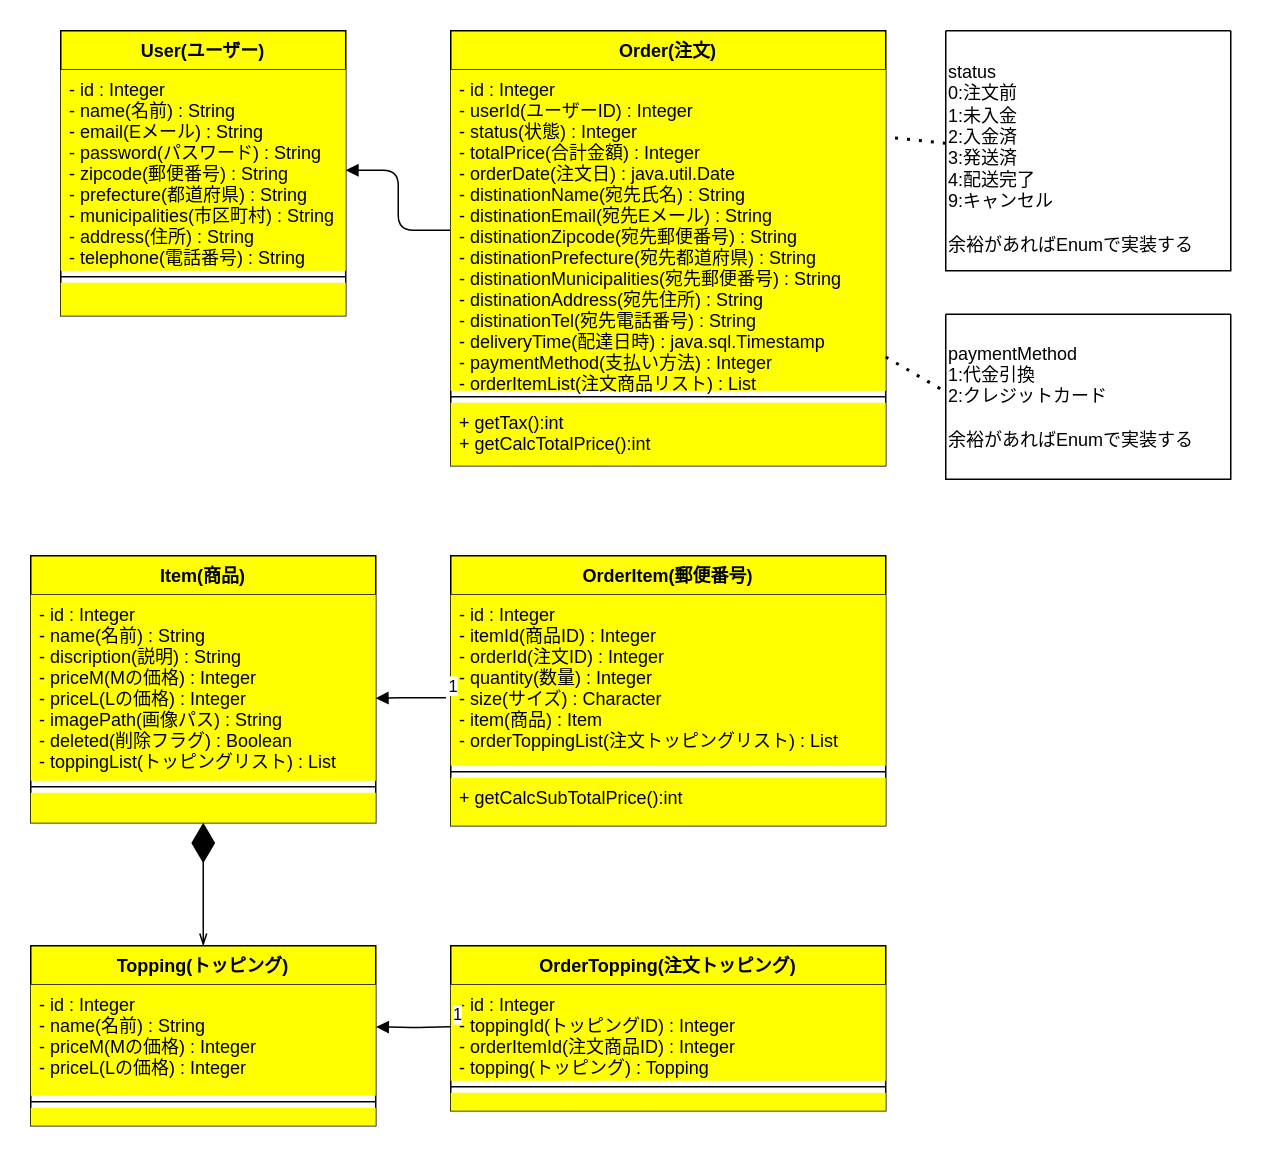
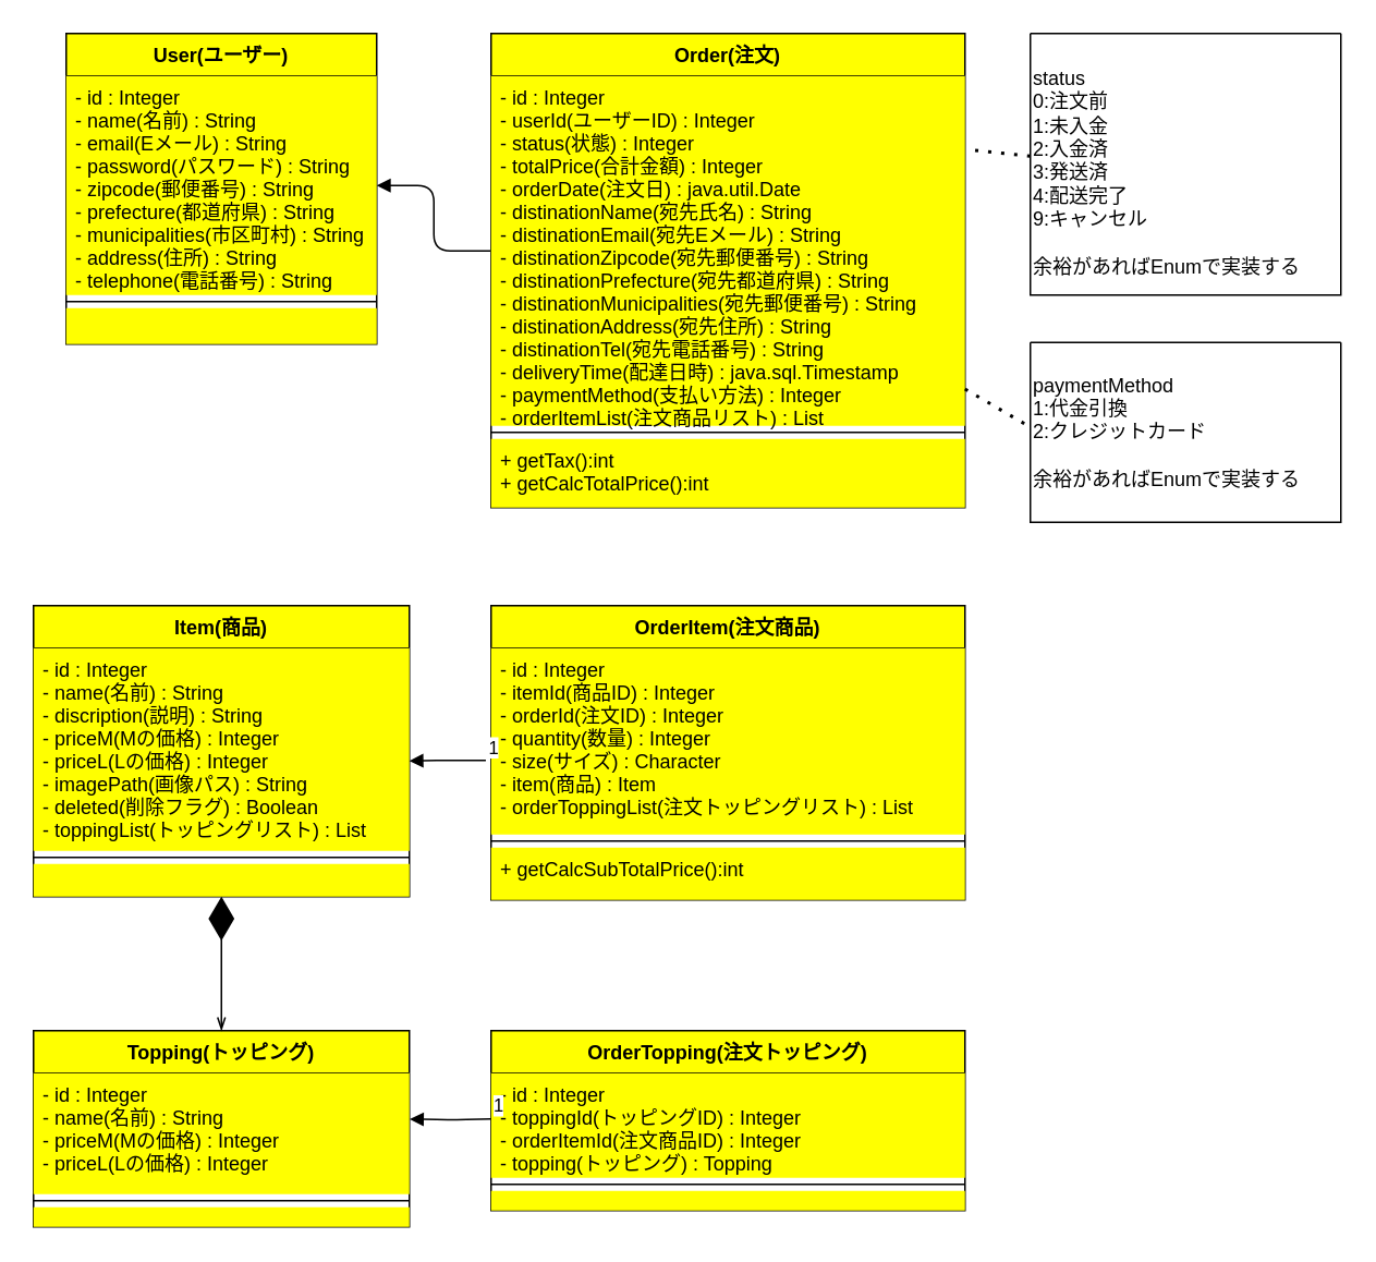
  <mxCell id="0" />
  <mxCell id="1" parent="0" />
  <mxCell id="2" value="name" style="endArrow=block;endFill=1;edgeStyle=orthogonalEdgeStyle;align=left;verticalAlign=top;entryX=1;entryY=0.5;entryDx=0;entryDy=0;exitX=0;exitY=0.5;exitDx=0;exitDy=0;sketch=0;shadow=0;rounded=1;labelBackgroundColor=#ffffff;noLabel=1;fontColor=none;html=1;" parent="1" source="9" target="5" edge="1"><mxGeometry x="-1" relative="1" as="geometry"><mxPoint x="240" y="180" as="sourcePoint" /><mxPoint x="400" y="180" as="targetPoint" /></mxGeometry></mxCell>
  <mxCell id="3" value="1" style="edgeLabel;resizable=0;html=1;align=left;verticalAlign=bottom;fillColor=#FFFF00;" parent="2" connectable="0" vertex="1"><mxGeometry x="-1" relative="1" as="geometry" /></mxCell>
  <mxCell id="4" value="User(ユーザー)" style="swimlane;fontStyle=1;align=center;verticalAlign=top;childLayout=stackLayout;horizontal=1;startSize=26;horizontalStack=0;resizeParent=1;resizeParentMax=0;resizeLast=0;collapsible=1;marginBottom=0;fillColor=#FFFF00;" parent="1" vertex="1"><mxGeometry x="40" y="20" width="190" height="190" as="geometry" /></mxCell>
  <mxCell id="5" value="- id : Integer&#10;- name(名前) : String &#10;- email(Eメール) : String&#10;- password(パスワード) : String&#10;- zipcode(郵便番号) : String&#10;- prefecture(都道府県) : String&#10;- municipalities(市区町村) : String&#10;- address(住所) : String&#10;- telephone(電話番号) : String&#10;" style="text;strokeColor=none;fillColor=#FFFF00;align=left;verticalAlign=top;spacingLeft=4;spacingRight=4;overflow=hidden;rotatable=0;points=[[0,0.5],[1,0.5]];portConstraint=eastwest;" parent="4" vertex="1"><mxGeometry y="26" width="190" height="134" as="geometry" /></mxCell>
  <mxCell id="6" value="" style="line;strokeWidth=1;fillColor=#FFFF00;align=left;verticalAlign=middle;spacingTop=-1;spacingLeft=3;spacingRight=3;rotatable=0;labelPosition=right;points=[];portConstraint=eastwest;" parent="4" vertex="1"><mxGeometry y="160" width="190" height="8" as="geometry" /></mxCell>
  <mxCell id="7" value="" style="text;strokeColor=none;fillColor=#FFFF00;align=left;verticalAlign=top;spacingLeft=4;spacingRight=4;overflow=hidden;rotatable=0;points=[[0,0.5],[1,0.5]];portConstraint=eastwest;" parent="4" vertex="1"><mxGeometry y="168" width="190" height="22" as="geometry" /></mxCell>
  <mxCell id="8" value="Order(注文)" style="swimlane;fontStyle=1;align=center;verticalAlign=top;childLayout=stackLayout;horizontal=1;startSize=26;horizontalStack=0;resizeParent=1;resizeParentMax=0;resizeLast=0;collapsible=1;marginBottom=0;fillColor=#FFFF00;" parent="1" vertex="1"><mxGeometry x="300" y="20" width="290" height="290" as="geometry" /></mxCell>
  <mxCell id="9" value="- id : Integer&#10;- userId(ユーザーID) : Integer &#10;- status(状態) : Integer&#10;- totalPrice(合計金額) : Integer&#10;- orderDate(注文日) : java.util.Date&#10;- distinationName(宛先氏名) : String&#10;- distinationEmail(宛先Eメール) : String&#10;- distinationZipcode(宛先郵便番号) : String&#10;- distinationPrefecture(宛先都道府県) : String&#10;- distinationMunicipalities(宛先郵便番号) : String&#10;- distinationAddress(宛先住所) : String&#10;- distinationTel(宛先電話番号) : String&#10;- deliveryTime(配達日時) : java.sql.Timestamp&#10;- paymentMethod(支払い方法) : Integer&#10;- orderItemList(注文商品リスト) : List" style="text;strokeColor=none;fillColor=#FFFF00;align=left;verticalAlign=top;spacingLeft=4;spacingRight=4;overflow=hidden;rotatable=0;points=[[0,0.5],[1,0.5]];portConstraint=eastwest;" parent="8" vertex="1"><mxGeometry y="26" width="290" height="214" as="geometry" /></mxCell>
  <mxCell id="10" value="" style="line;strokeWidth=1;fillColor=#FFFF00;align=left;verticalAlign=middle;spacingTop=-1;spacingLeft=3;spacingRight=3;rotatable=0;labelPosition=right;points=[];portConstraint=eastwest;" parent="8" vertex="1"><mxGeometry y="240" width="290" height="8" as="geometry" /></mxCell>
  <mxCell id="11" value="+ getTax():int&#10;+ getCalcTotalPrice():int&#10;" style="text;strokeColor=none;fillColor=#FFFF00;align=left;verticalAlign=top;spacingLeft=4;spacingRight=4;overflow=hidden;rotatable=0;points=[[0,0.5],[1,0.5]];portConstraint=eastwest;" parent="8" vertex="1"><mxGeometry y="248" width="290" height="42" as="geometry" /></mxCell>
- <mxCell id="12" value="OrderItem(郵便番号)" style="swimlane;fontStyle=1;align=center;verticalAlign=top;childLayout=stackLayout;horizontal=1;startSize=26;horizontalStack=0;resizeParent=1;resizeParentMax=0;resizeLast=0;collapsible=1;marginBottom=0;fillColor=#FFFF00;" parent="1" vertex="1"><mxGeometry x="300" y="370" width="290" height="180" as="geometry" /></mxCell>
+ <mxCell id="12" value="OrderItem(注文商品)" style="swimlane;fontStyle=1;align=center;verticalAlign=top;childLayout=stackLayout;horizontal=1;startSize=26;horizontalStack=0;resizeParent=1;resizeParentMax=0;resizeLast=0;collapsible=1;marginBottom=0;fillColor=#FFFF00;" parent="1" vertex="1"><mxGeometry x="300" y="370" width="290" height="180" as="geometry" /></mxCell>
  <mxCell id="13" value="- id : Integer&#10;- itemId(商品ID) : Integer &#10;- orderId(注文ID) : Integer&#10;- quantity(数量) : Integer&#10;- size(サイズ) : Character&#10;- item(商品) : Item&#10;- orderToppingList(注文トッピングリスト) : List" style="text;strokeColor=none;fillColor=#FFFF00;align=left;verticalAlign=top;spacingLeft=4;spacingRight=4;overflow=hidden;rotatable=0;points=[[0,0.5],[1,0.5]];portConstraint=eastwest;" parent="12" vertex="1"><mxGeometry y="26" width="290" height="114" as="geometry" /></mxCell>
  <mxCell id="14" value="" style="line;strokeWidth=1;fillColor=#FFFF00;align=left;verticalAlign=middle;spacingTop=-1;spacingLeft=3;spacingRight=3;rotatable=0;labelPosition=right;points=[];portConstraint=eastwest;" parent="12" vertex="1"><mxGeometry y="140" width="290" height="8" as="geometry" /></mxCell>
  <mxCell id="15" value="+ getCalcSubTotalPrice():int" style="text;strokeColor=none;fillColor=#FFFF00;align=left;verticalAlign=top;spacingLeft=4;spacingRight=4;overflow=hidden;rotatable=0;points=[[0,0.5],[1,0.5]];portConstraint=eastwest;" parent="12" vertex="1"><mxGeometry y="148" width="290" height="32" as="geometry" /></mxCell>
  <mxCell id="16" value="OrderTopping(注文トッピング)" style="swimlane;fontStyle=1;align=center;verticalAlign=top;childLayout=stackLayout;horizontal=1;startSize=26;horizontalStack=0;resizeParent=1;resizeParentMax=0;resizeLast=0;collapsible=1;marginBottom=0;fillColor=#FFFF00;" parent="1" vertex="1"><mxGeometry x="300" y="630" width="290" height="110" as="geometry" /></mxCell>
  <mxCell id="17" value="- id : Integer&#10;- toppingId(トッピングID) : Integer&#10;- orderItemId(注文商品ID) : Integer&#10;- topping(トッピング) : Topping" style="text;strokeColor=none;fillColor=#FFFF00;align=left;verticalAlign=top;spacingLeft=4;spacingRight=4;overflow=hidden;rotatable=0;points=[[0,0.5],[1,0.5]];portConstraint=eastwest;" parent="16" vertex="1"><mxGeometry y="26" width="290" height="64" as="geometry" /></mxCell>
  <mxCell id="18" value="" style="line;strokeWidth=1;fillColor=#FFFF00;align=left;verticalAlign=middle;spacingTop=-1;spacingLeft=3;spacingRight=3;rotatable=0;labelPosition=right;points=[];portConstraint=eastwest;" parent="16" vertex="1"><mxGeometry y="90" width="290" height="8" as="geometry" /></mxCell>
  <mxCell id="19" value="" style="text;strokeColor=none;fillColor=#FFFF00;align=left;verticalAlign=top;spacingLeft=4;spacingRight=4;overflow=hidden;rotatable=0;points=[[0,0.5],[1,0.5]];portConstraint=eastwest;" parent="16" vertex="1"><mxGeometry y="98" width="290" height="12" as="geometry" /></mxCell>
  <mxCell id="20" value="Item(商品)" style="swimlane;fontStyle=1;align=center;verticalAlign=top;childLayout=stackLayout;horizontal=1;startSize=26;horizontalStack=0;resizeParent=1;resizeParentMax=0;resizeLast=0;collapsible=1;marginBottom=0;fillColor=#FFFF00;" parent="1" vertex="1"><mxGeometry x="20" y="370" width="230" height="178" as="geometry" /></mxCell>
  <mxCell id="21" value="- id : Integer&#10;- name(名前) : String&#10;- discription(説明) : String&#10;- priceM(Mの価格) : Integer&#10;- priceL(Lの価格) : Integer&#10;- imagePath(画像パス) : String&#10;- deleted(削除フラグ) : Boolean&#10;- toppingList(トッピングリスト) : List" style="text;strokeColor=none;fillColor=#FFFF00;align=left;verticalAlign=top;spacingLeft=4;spacingRight=4;overflow=hidden;rotatable=0;points=[[0,0.5],[1,0.5]];portConstraint=eastwest;" parent="20" vertex="1"><mxGeometry y="26" width="230" height="124" as="geometry" /></mxCell>
  <mxCell id="22" value="name" style="endArrow=block;endFill=1;html=1;edgeStyle=orthogonalEdgeStyle;align=left;verticalAlign=top;exitX=-0.011;exitY=0.602;exitDx=0;exitDy=0;exitPerimeter=0;noLabel=1;fontColor=none;" parent="20" source="13" edge="1"><mxGeometry x="-1" relative="1" as="geometry"><mxPoint x="260" y="100" as="sourcePoint" /><mxPoint x="230" y="95" as="targetPoint" /></mxGeometry></mxCell>
  <mxCell id="23" value="1" style="edgeLabel;resizable=0;html=1;align=left;verticalAlign=bottom;fillColor=#FFFF00;" parent="22" connectable="0" vertex="1"><mxGeometry x="-1" relative="1" as="geometry" /></mxCell>
  <mxCell id="24" value="" style="line;strokeWidth=1;fillColor=#FFFF00;align=left;verticalAlign=middle;spacingTop=-1;spacingLeft=3;spacingRight=3;rotatable=0;labelPosition=right;points=[];portConstraint=eastwest;" parent="20" vertex="1"><mxGeometry y="150" width="230" height="8" as="geometry" /></mxCell>
  <mxCell id="25" value="" style="text;strokeColor=none;fillColor=#FFFF00;align=left;verticalAlign=top;spacingLeft=4;spacingRight=4;overflow=hidden;rotatable=0;points=[[0,0.5],[1,0.5]];portConstraint=eastwest;" parent="20" vertex="1"><mxGeometry y="158" width="230" height="20" as="geometry" /></mxCell>
  <mxCell id="26" value="Topping(トッピング)" style="swimlane;fontStyle=1;align=center;verticalAlign=top;childLayout=stackLayout;horizontal=1;startSize=26;horizontalStack=0;resizeParent=1;resizeParentMax=0;resizeLast=0;collapsible=1;marginBottom=0;fillColor=#FFFF00;" parent="1" vertex="1"><mxGeometry x="20" y="630" width="230" height="120" as="geometry" /></mxCell>
  <mxCell id="27" value="- id : Integer&#10;- name(名前) : String&#10;- priceM(Mの価格) : Integer&#10;- priceL(Lの価格) : Integer&#10;" style="text;strokeColor=none;fillColor=#FFFF00;align=left;verticalAlign=top;spacingLeft=4;spacingRight=4;overflow=hidden;rotatable=0;points=[[0,0.5],[1,0.5]];portConstraint=eastwest;" parent="26" vertex="1"><mxGeometry y="26" width="230" height="74" as="geometry" /></mxCell>
  <mxCell id="28" value="" style="line;strokeWidth=1;fillColor=#FFFF00;align=left;verticalAlign=middle;spacingTop=-1;spacingLeft=3;spacingRight=3;rotatable=0;labelPosition=right;points=[];portConstraint=eastwest;" parent="26" vertex="1"><mxGeometry y="100" width="230" height="8" as="geometry" /></mxCell>
  <mxCell id="29" value="" style="text;strokeColor=none;fillColor=#FFFF00;align=left;verticalAlign=top;spacingLeft=4;spacingRight=4;overflow=hidden;rotatable=0;points=[[0,0.5],[1,0.5]];portConstraint=eastwest;" parent="26" vertex="1"><mxGeometry y="108" width="230" height="12" as="geometry" /></mxCell>
  <mxCell id="30" value="name" style="endArrow=block;endFill=1;html=1;edgeStyle=orthogonalEdgeStyle;align=left;verticalAlign=top;entryX=1.001;entryY=0.38;entryDx=0;entryDy=0;entryPerimeter=0;noLabel=1;fontColor=none;" parent="1" target="27" edge="1"><mxGeometry x="-1" relative="1" as="geometry"><mxPoint x="300" y="684" as="sourcePoint" /><mxPoint x="230" y="670" as="targetPoint" /></mxGeometry></mxCell>
  <mxCell id="31" value="1" style="edgeLabel;resizable=0;html=1;align=left;verticalAlign=bottom;fillColor=#FFFF00;" parent="30" connectable="0" vertex="1"><mxGeometry x="-1" relative="1" as="geometry" /></mxCell>
  <mxCell id="32" value="" style="endArrow=diamondThin;endFill=1;endSize=24;html=1;startArrow=openThin;startFill=0;fillColor=#FFFF00;exitX=0.5;exitY=0;exitDx=0;exitDy=0;" parent="1" edge="1" target="25" source="26"><mxGeometry width="160" relative="1" as="geometry"><mxPoint x="130" y="630" as="sourcePoint" /><mxPoint x="130" y="572" as="targetPoint" /></mxGeometry></mxCell>
  <mxCell id="33" value="" style="swimlane;startSize=0;fontColor=none;fillColor=#FFCCFF;" parent="1" vertex="1"><mxGeometry x="630" y="20" width="190" height="160" as="geometry" /></mxCell>
  <mxCell id="34" value="status&lt;br&gt;0:注文前&lt;br&gt;1:未入金&lt;br&gt;&lt;div&gt;&lt;span&gt;2:入金済&lt;/span&gt;&lt;/div&gt;3:発送済&lt;br&gt;4:配送完了&lt;br&gt;9:キャンセル&lt;br&gt;&lt;br&gt;余裕があればEnumで実装する" style="text;html=1;align=left;verticalAlign=middle;resizable=0;points=[];autosize=1;strokeColor=none;fontColor=none;" parent="33" vertex="1"><mxGeometry y="15" width="190" height="140" as="geometry" /></mxCell>
  <mxCell id="35" value="" style="endArrow=none;dashed=1;html=1;dashPattern=1 3;strokeWidth=2;shadow=0;labelBackgroundColor=#ffffff;fontColor=none;fillColor=#FFFF00;entryX=1.003;entryY=0.21;entryDx=0;entryDy=0;entryPerimeter=0;" parent="1" source="34" edge="1" target="9"><mxGeometry width="50" height="50" relative="1" as="geometry"><mxPoint x="430" y="150" as="sourcePoint" /><mxPoint x="590" y="105" as="targetPoint" /></mxGeometry></mxCell>
  <mxCell id="36" value="" style="swimlane;startSize=0;fontColor=none;fillColor=#FFFFFF;" parent="1" vertex="1"><mxGeometry x="630" y="209" width="190" height="110" as="geometry" /></mxCell>
  <mxCell id="37" value="paymentMethod&lt;br&gt;1:代金引換&lt;br&gt;2:クレジットカード&lt;br&gt;&lt;br&gt;余裕があればEnumで実装する" style="text;html=1;align=left;verticalAlign=middle;resizable=0;points=[];autosize=1;strokeColor=none;fontColor=none;" parent="36" vertex="1"><mxGeometry y="10" width="190" height="90" as="geometry" /></mxCell>
  <mxCell id="38" value="" style="endArrow=none;dashed=1;html=1;dashPattern=1 3;strokeWidth=2;shadow=0;labelBackgroundColor=#ffffff;fontColor=none;entryX=-0.001;entryY=0.463;entryDx=0;entryDy=0;entryPerimeter=0;" parent="1" source="9" target="37" edge="1"><mxGeometry width="50" height="50" relative="1" as="geometry"><mxPoint x="604.64" y="101.154" as="sourcePoint" /><mxPoint x="640" y="110" as="targetPoint" /></mxGeometry></mxCell>
